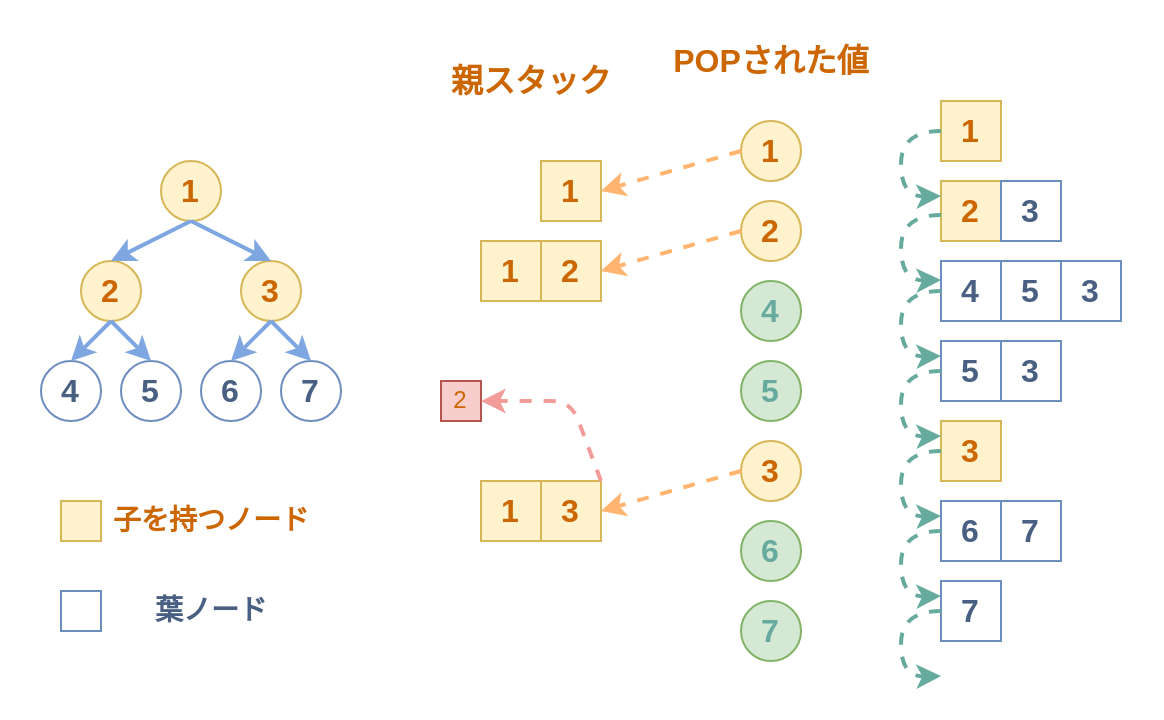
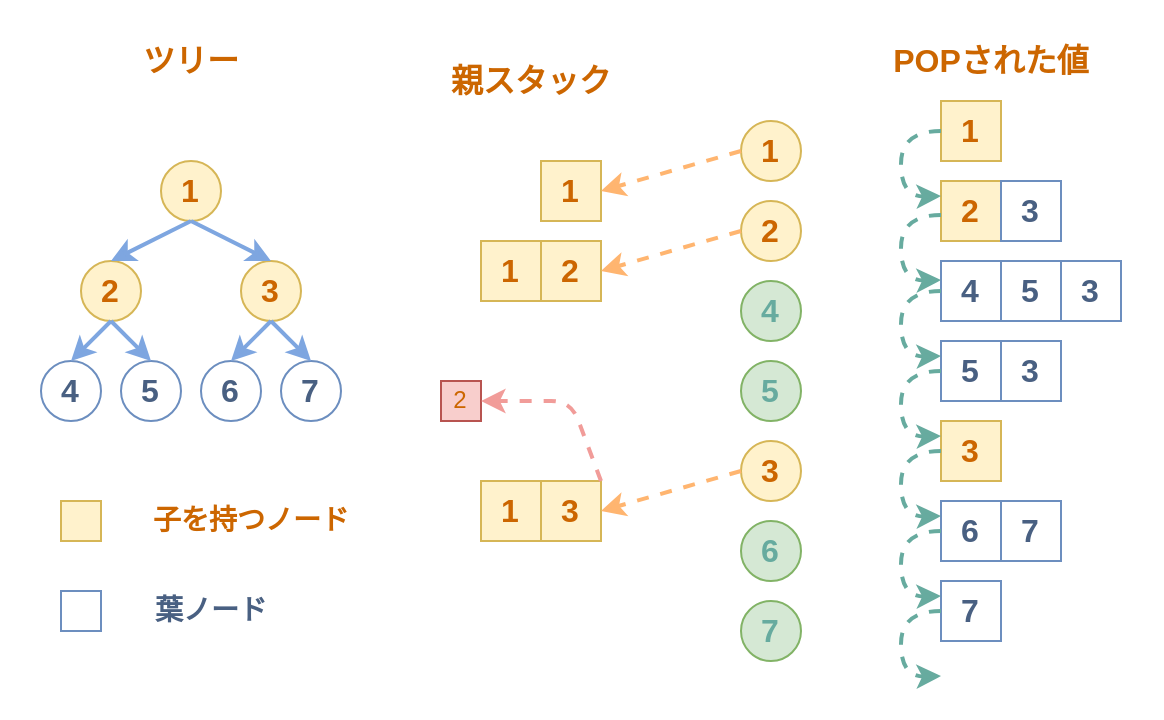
  <mxCell id="0" />
  <mxCell id="1" parent="0" />
  <mxCell id="2" value="&lt;b&gt;&lt;font style=&quot;font-size: 16px&quot; color=&quot;#cc6600&quot;&gt;1&lt;/font&gt;&lt;/b&gt;" style="rounded=0;whiteSpace=wrap;html=1;fillColor=#fff2cc;strokeColor=#d6b656;" vertex="1" parent="1"><mxGeometry x="470" y="50" width="30" height="30" as="geometry" /></mxCell>
  <mxCell id="3" value="&lt;b&gt;&lt;font style=&quot;font-size: 16px&quot; color=&quot;#cc6600&quot;&gt;2&lt;/font&gt;&lt;/b&gt;" style="rounded=0;whiteSpace=wrap;html=1;fillColor=#fff2cc;strokeColor=#d6b656;" vertex="1" parent="1"><mxGeometry x="470" y="90" width="30" height="30" as="geometry" /></mxCell>
  <mxCell id="4" value="&lt;b&gt;&lt;font style=&quot;font-size: 16px&quot; color=&quot;#496082&quot;&gt;3&lt;/font&gt;&lt;/b&gt;" style="rounded=0;whiteSpace=wrap;html=1;fillColor=#FFFFFF;strokeColor=#6c8ebf;" vertex="1" parent="1"><mxGeometry x="500" y="90" width="30" height="30" as="geometry" /></mxCell>
  <mxCell id="5" value="&lt;b&gt;&lt;font style=&quot;font-size: 16px&quot; color=&quot;#496082&quot;&gt;4&lt;/font&gt;&lt;/b&gt;" style="rounded=0;whiteSpace=wrap;html=1;fillColor=#FFFFFF;strokeColor=#6c8ebf;" vertex="1" parent="1"><mxGeometry x="470" y="130" width="30" height="30" as="geometry" /></mxCell>
  <mxCell id="6" value="&lt;b&gt;&lt;font style=&quot;font-size: 16px&quot; color=&quot;#496082&quot;&gt;5&lt;/font&gt;&lt;/b&gt;" style="rounded=0;whiteSpace=wrap;html=1;fillColor=#FFFFFF;strokeColor=#6c8ebf;" vertex="1" parent="1"><mxGeometry x="500" y="130" width="30" height="30" as="geometry" /></mxCell>
  <mxCell id="7" value="&lt;b&gt;&lt;font style=&quot;font-size: 16px&quot; color=&quot;#496082&quot;&gt;5&lt;/font&gt;&lt;/b&gt;" style="rounded=0;whiteSpace=wrap;html=1;fillColor=#FFFFFF;strokeColor=#6c8ebf;" vertex="1" parent="1"><mxGeometry x="470" y="170" width="30" height="30" as="geometry" /></mxCell>
  <mxCell id="8" value="&lt;b&gt;&lt;font style=&quot;font-size: 16px&quot; color=&quot;#496082&quot;&gt;3&lt;/font&gt;&lt;/b&gt;" style="rounded=0;whiteSpace=wrap;html=1;fillColor=#FFFFFF;strokeColor=#6c8ebf;" vertex="1" parent="1"><mxGeometry x="500" y="170" width="30" height="30" as="geometry" /></mxCell>
  <mxCell id="9" value="&lt;b&gt;&lt;font style=&quot;font-size: 16px&quot; color=&quot;#cc6600&quot;&gt;3&lt;/font&gt;&lt;/b&gt;" style="rounded=0;whiteSpace=wrap;html=1;fillColor=#fff2cc;strokeColor=#d6b656;" vertex="1" parent="1"><mxGeometry x="470" y="210" width="30" height="30" as="geometry" /></mxCell>
  <mxCell id="10" value="&lt;b&gt;&lt;font style=&quot;font-size: 16px&quot; color=&quot;#496082&quot;&gt;3&lt;/font&gt;&lt;/b&gt;" style="rounded=0;whiteSpace=wrap;html=1;fillColor=#FFFFFF;strokeColor=#6c8ebf;" vertex="1" parent="1"><mxGeometry x="530" y="130" width="30" height="30" as="geometry" /></mxCell>
  <mxCell id="11" value="&lt;b&gt;&lt;font style=&quot;font-size: 16px&quot; color=&quot;#496082&quot;&gt;7&lt;/font&gt;&lt;/b&gt;" style="rounded=0;whiteSpace=wrap;html=1;fillColor=#FFFFFF;strokeColor=#6c8ebf;" vertex="1" parent="1"><mxGeometry x="470" y="290" width="30" height="30" as="geometry" /></mxCell>
  <mxCell id="12" value="&lt;b&gt;&lt;font style=&quot;font-size: 16px&quot; color=&quot;#496082&quot;&gt;6&lt;/font&gt;&lt;/b&gt;" style="rounded=0;whiteSpace=wrap;html=1;fillColor=#FFFFFF;strokeColor=#6c8ebf;" vertex="1" parent="1"><mxGeometry x="470" y="250" width="30" height="30" as="geometry" /></mxCell>
  <mxCell id="13" value="&lt;b&gt;&lt;font style=&quot;font-size: 16px&quot; color=&quot;#496082&quot;&gt;7&lt;/font&gt;&lt;/b&gt;" style="rounded=0;whiteSpace=wrap;html=1;fillColor=#FFFFFF;strokeColor=#6c8ebf;" vertex="1" parent="1"><mxGeometry x="500" y="250" width="30" height="30" as="geometry" /></mxCell>
  <mxCell id="14" value="" style="rounded=0;whiteSpace=wrap;html=1;fillColor=#fff2cc;strokeColor=#d6b656;" vertex="1" parent="1"><mxGeometry y="250" width="20" height="20" as="geometry" x="30" /></mxCell>
- <mxCell id="15" value="&lt;b&gt;&lt;font style=&quot;font-size: 14px&quot; color=&quot;#cc6600&quot;&gt;子を持つノード&lt;/font&gt;&lt;/b&gt;" style="text;html=1;align=center;verticalAlign=middle;resizable=0;points=[];autosize=1;" vertex="1" parent="1"><mxGeometry x="50" y="250" width="110" height="20" as="geometry" /></mxCell>
+ <mxCell id="15" value="&lt;b&gt;&lt;font style=&quot;font-size: 14px&quot; color=&quot;#cc6600&quot;&gt;子を持つノード&lt;/font&gt;&lt;/b&gt;" style="text;html=1;align=center;verticalAlign=middle;resizable=0;points=[];autosize=1;" vertex="1" parent="1"><mxGeometry x="70" y="250" width="110" height="20" as="geometry" /></mxCell>
  <mxCell id="16" value="" style="curved=1;endArrow=classic;html=1;exitX=0;exitY=0.5;exitDx=0;exitDy=0;entryX=0;entryY=0.25;entryDx=0;entryDy=0;strokeColor=#67AB9F;strokeWidth=2;dashed=1;" edge="1" parent="1" source="2" target="3"><mxGeometry width="50" height="50" relative="1" as="geometry"><mxPoint x="470" y="390" as="sourcePoint" /><mxPoint x="470" y="105" as="targetPoint" /><Array as="points"><mxPoint x="450" y="65" /><mxPoint x="450" y="98" /></Array></mxGeometry></mxCell>
  <mxCell id="17" value="&lt;font size=&quot;1&quot; color=&quot;#cc6600&quot;&gt;&lt;b style=&quot;font-size: 16px&quot;&gt;1&lt;/b&gt;&lt;/font&gt;" style="ellipse;whiteSpace=wrap;html=1;aspect=fixed;shadow=0;fillColor=#fff2cc;strokeColor=#d6b656;" vertex="1" parent="1"><mxGeometry x="370" y="60" width="30" height="30" as="geometry" /></mxCell>
  <mxCell id="18" value="" style="curved=1;endArrow=classic;html=1;exitX=0;exitY=0.5;exitDx=0;exitDy=0;entryX=0;entryY=0.25;entryDx=0;entryDy=0;strokeColor=#67AB9F;strokeWidth=2;dashed=1;" edge="1" parent="1"><mxGeometry width="50" height="50" relative="1" as="geometry"><mxPoint x="470" y="107" as="sourcePoint" /><mxPoint x="470" y="139.5" as="targetPoint" /><Array as="points"><mxPoint x="450" y="107" /><mxPoint x="450" y="140" /></Array></mxGeometry></mxCell>
  <mxCell id="19" value="&lt;font size=&quot;1&quot; color=&quot;#cc6600&quot;&gt;&lt;b style=&quot;font-size: 16px&quot;&gt;2&lt;/b&gt;&lt;/font&gt;" style="ellipse;whiteSpace=wrap;html=1;aspect=fixed;shadow=0;fillColor=#fff2cc;strokeColor=#d6b656;" vertex="1" parent="1"><mxGeometry x="370" y="100" width="30" height="30" as="geometry" /></mxCell>
  <mxCell id="20" value="" style="curved=1;endArrow=classic;html=1;exitX=0;exitY=0.5;exitDx=0;exitDy=0;entryX=0;entryY=0.25;entryDx=0;entryDy=0;strokeColor=#67AB9F;strokeWidth=2;dashed=1;" edge="1" parent="1"><mxGeometry width="50" height="50" relative="1" as="geometry"><mxPoint x="470" y="145" as="sourcePoint" /><mxPoint x="470" y="177.5" as="targetPoint" /><Array as="points"><mxPoint x="450" y="145" /><mxPoint x="450" y="178" /></Array></mxGeometry></mxCell>
  <mxCell id="21" value="&lt;font size=&quot;1&quot; color=&quot;#67ab9f&quot;&gt;&lt;b style=&quot;font-size: 16px&quot;&gt;4&lt;/b&gt;&lt;/font&gt;" style="ellipse;whiteSpace=wrap;html=1;aspect=fixed;shadow=0;fillColor=#d5e8d4;strokeColor=#82b366;" vertex="1" parent="1"><mxGeometry x="370" y="140" width="30" height="30" as="geometry" /></mxCell>
  <mxCell id="22" value="" style="curved=1;endArrow=classic;html=1;exitX=0;exitY=0.5;exitDx=0;exitDy=0;entryX=0;entryY=0.25;entryDx=0;entryDy=0;strokeColor=#67AB9F;strokeWidth=2;dashed=1;" edge="1" parent="1"><mxGeometry width="50" height="50" relative="1" as="geometry"><mxPoint x="470" y="185" as="sourcePoint" /><mxPoint x="470" y="217.5" as="targetPoint" /><Array as="points"><mxPoint x="450" y="185" /><mxPoint x="450" y="218" /></Array></mxGeometry></mxCell>
  <mxCell id="23" value="&lt;font size=&quot;1&quot; color=&quot;#67ab9f&quot;&gt;&lt;b style=&quot;font-size: 16px&quot;&gt;5&lt;/b&gt;&lt;/font&gt;" style="ellipse;whiteSpace=wrap;html=1;aspect=fixed;shadow=0;fillColor=#d5e8d4;strokeColor=#82b366;" vertex="1" parent="1"><mxGeometry x="370" y="180" width="30" height="30" as="geometry" /></mxCell>
  <mxCell id="24" value="" style="curved=1;endArrow=classic;html=1;exitX=0;exitY=0.5;exitDx=0;exitDy=0;entryX=0;entryY=0.25;entryDx=0;entryDy=0;strokeColor=#67AB9F;strokeWidth=2;dashed=1;" edge="1" parent="1"><mxGeometry width="50" height="50" relative="1" as="geometry"><mxPoint x="470" y="225" as="sourcePoint" /><mxPoint x="470" y="257.5" as="targetPoint" /><Array as="points"><mxPoint x="450" y="225" /><mxPoint x="450" y="258" /></Array></mxGeometry></mxCell>
  <mxCell id="25" value="&lt;font size=&quot;1&quot; color=&quot;#cc6600&quot;&gt;&lt;b style=&quot;font-size: 16px&quot;&gt;3&lt;/b&gt;&lt;/font&gt;" style="ellipse;whiteSpace=wrap;html=1;aspect=fixed;shadow=0;fillColor=#fff2cc;strokeColor=#d6b656;" vertex="1" parent="1"><mxGeometry x="370" y="220" width="30" height="30" as="geometry" /></mxCell>
  <mxCell id="26" value="" style="curved=1;endArrow=classic;html=1;exitX=0;exitY=0.5;exitDx=0;exitDy=0;entryX=0;entryY=0.25;entryDx=0;entryDy=0;strokeColor=#67AB9F;strokeWidth=2;dashed=1;" edge="1" parent="1"><mxGeometry width="50" height="50" relative="1" as="geometry"><mxPoint x="470" y="265" as="sourcePoint" /><mxPoint x="470" y="297.5" as="targetPoint" /><Array as="points"><mxPoint x="450" y="265" /><mxPoint x="450" y="298" /></Array></mxGeometry></mxCell>
  <mxCell id="27" value="&lt;font size=&quot;1&quot; color=&quot;#67ab9f&quot;&gt;&lt;b style=&quot;font-size: 16px&quot;&gt;6&lt;/b&gt;&lt;/font&gt;" style="ellipse;whiteSpace=wrap;html=1;aspect=fixed;shadow=0;fillColor=#d5e8d4;strokeColor=#82b366;" vertex="1" parent="1"><mxGeometry x="370" y="260" width="30" height="30" as="geometry" /></mxCell>
  <mxCell id="28" value="" style="curved=1;endArrow=classic;html=1;exitX=0;exitY=0.5;exitDx=0;exitDy=0;entryX=0;entryY=0.25;entryDx=0;entryDy=0;strokeColor=#67AB9F;strokeWidth=2;dashed=1;" edge="1" parent="1"><mxGeometry width="50" height="50" relative="1" as="geometry"><mxPoint x="470" y="305" as="sourcePoint" /><mxPoint x="470" y="337.5" as="targetPoint" /><Array as="points"><mxPoint x="450" y="305" /><mxPoint x="450" y="338" /></Array></mxGeometry></mxCell>
  <mxCell id="29" value="&lt;font size=&quot;1&quot; color=&quot;#67ab9f&quot;&gt;&lt;b style=&quot;font-size: 16px&quot;&gt;7&lt;/b&gt;&lt;/font&gt;" style="ellipse;whiteSpace=wrap;html=1;aspect=fixed;shadow=0;fillColor=#d5e8d4;strokeColor=#82b366;" vertex="1" parent="1"><mxGeometry x="370" y="300" width="30" height="30" as="geometry" /></mxCell>
  <mxCell id="30" value="&lt;b&gt;&lt;font style=&quot;font-size: 16px&quot; color=&quot;#cc6600&quot;&gt;1&lt;/font&gt;&lt;/b&gt;" style="rounded=0;whiteSpace=wrap;html=1;fillColor=#fff2cc;strokeColor=#d6b656;" vertex="1" parent="1"><mxGeometry x="270" y="80" width="30" height="30" as="geometry" /></mxCell>
  <mxCell id="31" value="&lt;b&gt;&lt;font style=&quot;font-size: 16px&quot; color=&quot;#cc6600&quot;&gt;2&lt;/font&gt;&lt;/b&gt;" style="rounded=0;whiteSpace=wrap;html=1;fillColor=#fff2cc;strokeColor=#d6b656;" vertex="1" parent="1"><mxGeometry x="270" y="120" width="30" height="30" as="geometry" /></mxCell>
  <mxCell id="32" value="&lt;b&gt;&lt;font style=&quot;font-size: 16px&quot; color=&quot;#cc6600&quot;&gt;1&lt;/font&gt;&lt;/b&gt;" style="rounded=0;whiteSpace=wrap;html=1;fillColor=#fff2cc;strokeColor=#d6b656;" vertex="1" parent="1"><mxGeometry x="240" y="120" width="30" height="30" as="geometry" /></mxCell>
  <mxCell id="33" value="&lt;b&gt;&lt;font style=&quot;font-size: 16px&quot; color=&quot;#cc6600&quot;&gt;3&lt;/font&gt;&lt;/b&gt;" style="rounded=0;whiteSpace=wrap;html=1;fillColor=#fff2cc;strokeColor=#d6b656;" vertex="1" parent="1"><mxGeometry x="270" y="240" width="30" height="30" as="geometry" /></mxCell>
  <mxCell id="34" value="&lt;b&gt;&lt;font style=&quot;font-size: 16px&quot; color=&quot;#cc6600&quot;&gt;1&lt;/font&gt;&lt;/b&gt;" style="rounded=0;whiteSpace=wrap;html=1;fillColor=#fff2cc;strokeColor=#d6b656;" vertex="1" parent="1"><mxGeometry x="240" y="240" width="30" height="30" as="geometry" /></mxCell>
  <mxCell id="35" value="&lt;b&gt;&lt;font style=&quot;font-size: 16px&quot; color=&quot;#cc6600&quot;&gt;親スタック&lt;/font&gt;&lt;/b&gt;" style="text;html=1;align=center;verticalAlign=middle;resizable=0;points=[];autosize=1;" vertex="1" parent="1"><mxGeometry x="215" y="30" width="100" height="20" as="geometry" /></mxCell>
  <mxCell id="36" value="&lt;b&gt;&lt;font style=&quot;font-size: 16px&quot; color=&quot;#cc6600&quot;&gt;2&lt;/font&gt;&lt;/b&gt;" style="ellipse;whiteSpace=wrap;html=1;aspect=fixed;shadow=0;fillColor=#fff2cc;strokeColor=#d6b656;" vertex="1" parent="1"><mxGeometry x="40" y="130" width="30" height="30" as="geometry" /></mxCell>
  <mxCell id="37" value="&lt;b&gt;&lt;font style=&quot;font-size: 16px&quot; color=&quot;#cc6600&quot;&gt;3&lt;/font&gt;&lt;/b&gt;" style="ellipse;whiteSpace=wrap;html=1;aspect=fixed;shadow=0;fillColor=#fff2cc;strokeColor=#d6b656;" vertex="1" parent="1"><mxGeometry x="120" y="130" width="30" height="30" as="geometry" /></mxCell>
  <mxCell id="38" value="&lt;b&gt;&lt;font style=&quot;font-size: 16px&quot; color=&quot;#cc6600&quot;&gt;1&lt;/font&gt;&lt;/b&gt;" style="ellipse;whiteSpace=wrap;html=1;aspect=fixed;shadow=0;fillColor=#fff2cc;strokeColor=#d6b656;" vertex="1" parent="1"><mxGeometry x="80" y="80" width="30" height="30" as="geometry" /></mxCell>
  <mxCell id="39" value="&lt;b&gt;&lt;font style=&quot;font-size: 16px&quot; color=&quot;#496082&quot;&gt;4&lt;/font&gt;&lt;/b&gt;" style="ellipse;whiteSpace=wrap;html=1;aspect=fixed;shadow=0;fillColor=none;strokeColor=#6c8ebf;" vertex="1" parent="1"><mxGeometry x="20" y="180" width="30" height="30" as="geometry" /></mxCell>
  <mxCell id="40" value="&lt;b&gt;&lt;font style=&quot;font-size: 16px&quot; color=&quot;#496082&quot;&gt;5&lt;/font&gt;&lt;/b&gt;" style="ellipse;whiteSpace=wrap;html=1;aspect=fixed;shadow=0;fillColor=none;strokeColor=#6c8ebf;" vertex="1" parent="1"><mxGeometry x="60" y="180" width="30" height="30" as="geometry" /></mxCell>
  <mxCell id="41" value="&lt;b&gt;&lt;font style=&quot;font-size: 16px&quot; color=&quot;#496082&quot;&gt;6&lt;/font&gt;&lt;/b&gt;" style="ellipse;whiteSpace=wrap;html=1;aspect=fixed;shadow=0;fillColor=none;strokeColor=#6c8ebf;" vertex="1" parent="1"><mxGeometry x="100" y="180" width="30" height="30" as="geometry" /></mxCell>
  <mxCell id="42" value="&lt;b&gt;&lt;font style=&quot;font-size: 16px&quot; color=&quot;#496082&quot;&gt;7&lt;/font&gt;&lt;/b&gt;" style="ellipse;whiteSpace=wrap;html=1;aspect=fixed;shadow=0;fillColor=none;strokeColor=#6c8ebf;" vertex="1" parent="1"><mxGeometry x="140" y="180" width="30" height="30" as="geometry" /></mxCell>
  <mxCell id="43" value="" style="endArrow=classic;html=1;strokeColor=#7EA6E0;strokeWidth=2;exitX=0.5;exitY=1;exitDx=0;exitDy=0;entryX=0.5;entryY=0;entryDx=0;entryDy=0;" edge="1" parent="1" source="38" target="36"><mxGeometry width="50" height="50" relative="1" as="geometry"><mxPoint x="20" y="450" as="sourcePoint" /><mxPoint x="70" y="400" as="targetPoint" /></mxGeometry></mxCell>
  <mxCell id="44" value="" style="endArrow=classic;html=1;strokeColor=#7EA6E0;strokeWidth=2;entryX=0.5;entryY=0;entryDx=0;entryDy=0;" edge="1" parent="1" target="37"><mxGeometry width="50" height="50" relative="1" as="geometry"><mxPoint x="95" y="110" as="sourcePoint" /><mxPoint x="70" y="400" as="targetPoint" /></mxGeometry></mxCell>
  <mxCell id="45" value="" style="endArrow=classic;html=1;strokeColor=#7EA6E0;strokeWidth=2;exitX=0.5;exitY=1;exitDx=0;exitDy=0;entryX=0.5;entryY=0;entryDx=0;entryDy=0;" edge="1" parent="1" source="36" target="39"><mxGeometry width="50" height="50" relative="1" as="geometry"><mxPoint x="20" y="450" as="sourcePoint" /><mxPoint x="70" y="400" as="targetPoint" /></mxGeometry></mxCell>
  <mxCell id="46" value="" style="endArrow=classic;html=1;strokeColor=#7EA6E0;strokeWidth=2;exitX=0.5;exitY=1;exitDx=0;exitDy=0;entryX=0.5;entryY=0;entryDx=0;entryDy=0;" edge="1" parent="1" source="36" target="40"><mxGeometry width="50" height="50" relative="1" as="geometry"><mxPoint x="20" y="450" as="sourcePoint" /><mxPoint x="70" y="400" as="targetPoint" /></mxGeometry></mxCell>
  <mxCell id="47" value="" style="endArrow=classic;html=1;strokeColor=#7EA6E0;strokeWidth=2;exitX=0.5;exitY=1;exitDx=0;exitDy=0;entryX=0.5;entryY=0;entryDx=0;entryDy=0;" edge="1" parent="1" source="37" target="41"><mxGeometry width="50" height="50" relative="1" as="geometry"><mxPoint x="20" y="450" as="sourcePoint" /><mxPoint x="70" y="400" as="targetPoint" /></mxGeometry></mxCell>
  <mxCell id="48" value="" style="endArrow=classic;html=1;strokeColor=#7EA6E0;strokeWidth=2;exitX=0.5;exitY=1;exitDx=0;exitDy=0;entryX=0.5;entryY=0;entryDx=0;entryDy=0;" edge="1" parent="1" source="37" target="42"><mxGeometry width="50" height="50" relative="1" as="geometry"><mxPoint x="20" y="450" as="sourcePoint" /><mxPoint x="70" y="400" as="targetPoint" /></mxGeometry></mxCell>
  <mxCell id="49" value="&lt;font color=&quot;#cc6600&quot;&gt;2&lt;/font&gt;" style="rounded=0;whiteSpace=wrap;html=1;fillColor=#f8cecc;strokeColor=#b85450;" vertex="1" parent="1"><mxGeometry x="220" y="190" width="20" height="20" as="geometry" /></mxCell>
  <mxCell id="50" value="" style="endArrow=classic;html=1;strokeColor=#F19C99;strokeWidth=2;exitX=1;exitY=0;exitDx=0;exitDy=0;entryX=1;entryY=0.5;entryDx=0;entryDy=0;dashed=1;" edge="1" parent="1" source="33" target="49"><mxGeometry width="50" height="50" relative="1" as="geometry"><mxPoint x="-160" y="410" as="sourcePoint" /><mxPoint x="-110" y="360" as="targetPoint" /><Array as="points"><mxPoint x="285" y="200" /></Array></mxGeometry></mxCell>
  <mxCell id="51" value="" style="endArrow=classic;html=1;dashed=1;strokeColor=#FFB570;strokeWidth=2;exitX=0;exitY=0.5;exitDx=0;exitDy=0;entryX=1;entryY=0.5;entryDx=0;entryDy=0;" edge="1" parent="1" source="25" target="33"><mxGeometry width="50" height="50" relative="1" as="geometry"><mxPoint x="-150" y="410" as="sourcePoint" /><mxPoint x="310" y="250" as="targetPoint" /></mxGeometry></mxCell>
  <mxCell id="52" value="" style="endArrow=classic;html=1;dashed=1;strokeColor=#FFB570;strokeWidth=2;exitX=0;exitY=0.5;exitDx=0;exitDy=0;entryX=1;entryY=0.5;entryDx=0;entryDy=0;" edge="1" parent="1" source="19" target="31"><mxGeometry width="50" height="50" relative="1" as="geometry"><mxPoint x="-150" y="410" as="sourcePoint" /><mxPoint x="-100" y="360" as="targetPoint" /></mxGeometry></mxCell>
  <mxCell id="53" value="" style="endArrow=classic;html=1;dashed=1;strokeColor=#FFB570;strokeWidth=2;exitX=0;exitY=0.5;exitDx=0;exitDy=0;entryX=1;entryY=0.5;entryDx=0;entryDy=0;" edge="1" parent="1" source="17" target="30"><mxGeometry width="50" height="50" relative="1" as="geometry"><mxPoint x="-150" y="410" as="sourcePoint" /><mxPoint x="-100" y="360" as="targetPoint" /></mxGeometry></mxCell>
- <mxCell id="55" value="&lt;font color=&quot;#cc6600&quot; size=&quot;1&quot;&gt;&lt;b style=&quot;font-size: 16px&quot;&gt;POPされた値&lt;/b&gt;&lt;/font&gt;" style="text;html=1;align=center;verticalAlign=middle;resizable=0;points=[];autosize=1;" vertex="1" parent="1"><mxGeometry x="330" y="20" width="110" height="20" as="geometry" /></mxCell>
+ <mxCell id="54" value="&lt;font color=&quot;#cc6600&quot; size=&quot;1&quot;&gt;&lt;b style=&quot;font-size: 16px&quot;&gt;ツリー&lt;/b&gt;&lt;/font&gt;" style="text;html=1;align=center;verticalAlign=middle;resizable=0;points=[];autosize=1;" vertex="1" parent="1"><mxGeometry x="65" y="20" width="60" height="20" as="geometry" /></mxCell>
+ <mxCell id="55" value="&lt;font color=&quot;#cc6600&quot; size=&quot;1&quot;&gt;&lt;b style=&quot;font-size: 16px&quot;&gt;POPされた値&lt;/b&gt;&lt;/font&gt;" style="text;html=1;align=center;verticalAlign=middle;resizable=0;points=[];autosize=1;" vertex="1" parent="1"><mxGeometry x="440" y="20" width="110" height="20" as="geometry" /></mxCell>
  <mxCell id="56" value="" style="rounded=0;whiteSpace=wrap;html=1;fillColor=none;strokeColor=#6c8ebf;" vertex="1" parent="1"><mxGeometry y="295" width="20" height="20" as="geometry" x="30" /></mxCell>
  <mxCell id="57" value="&lt;b&gt;&lt;font style=&quot;font-size: 14px&quot; color=&quot;#496082&quot;&gt;葉ノード&lt;/font&gt;&lt;/b&gt;" style="text;html=1;align=center;verticalAlign=middle;resizable=0;points=[];autosize=1;" vertex="1" parent="1"><mxGeometry x="70" y="295" width="70" height="20" as="geometry" /></mxCell>
